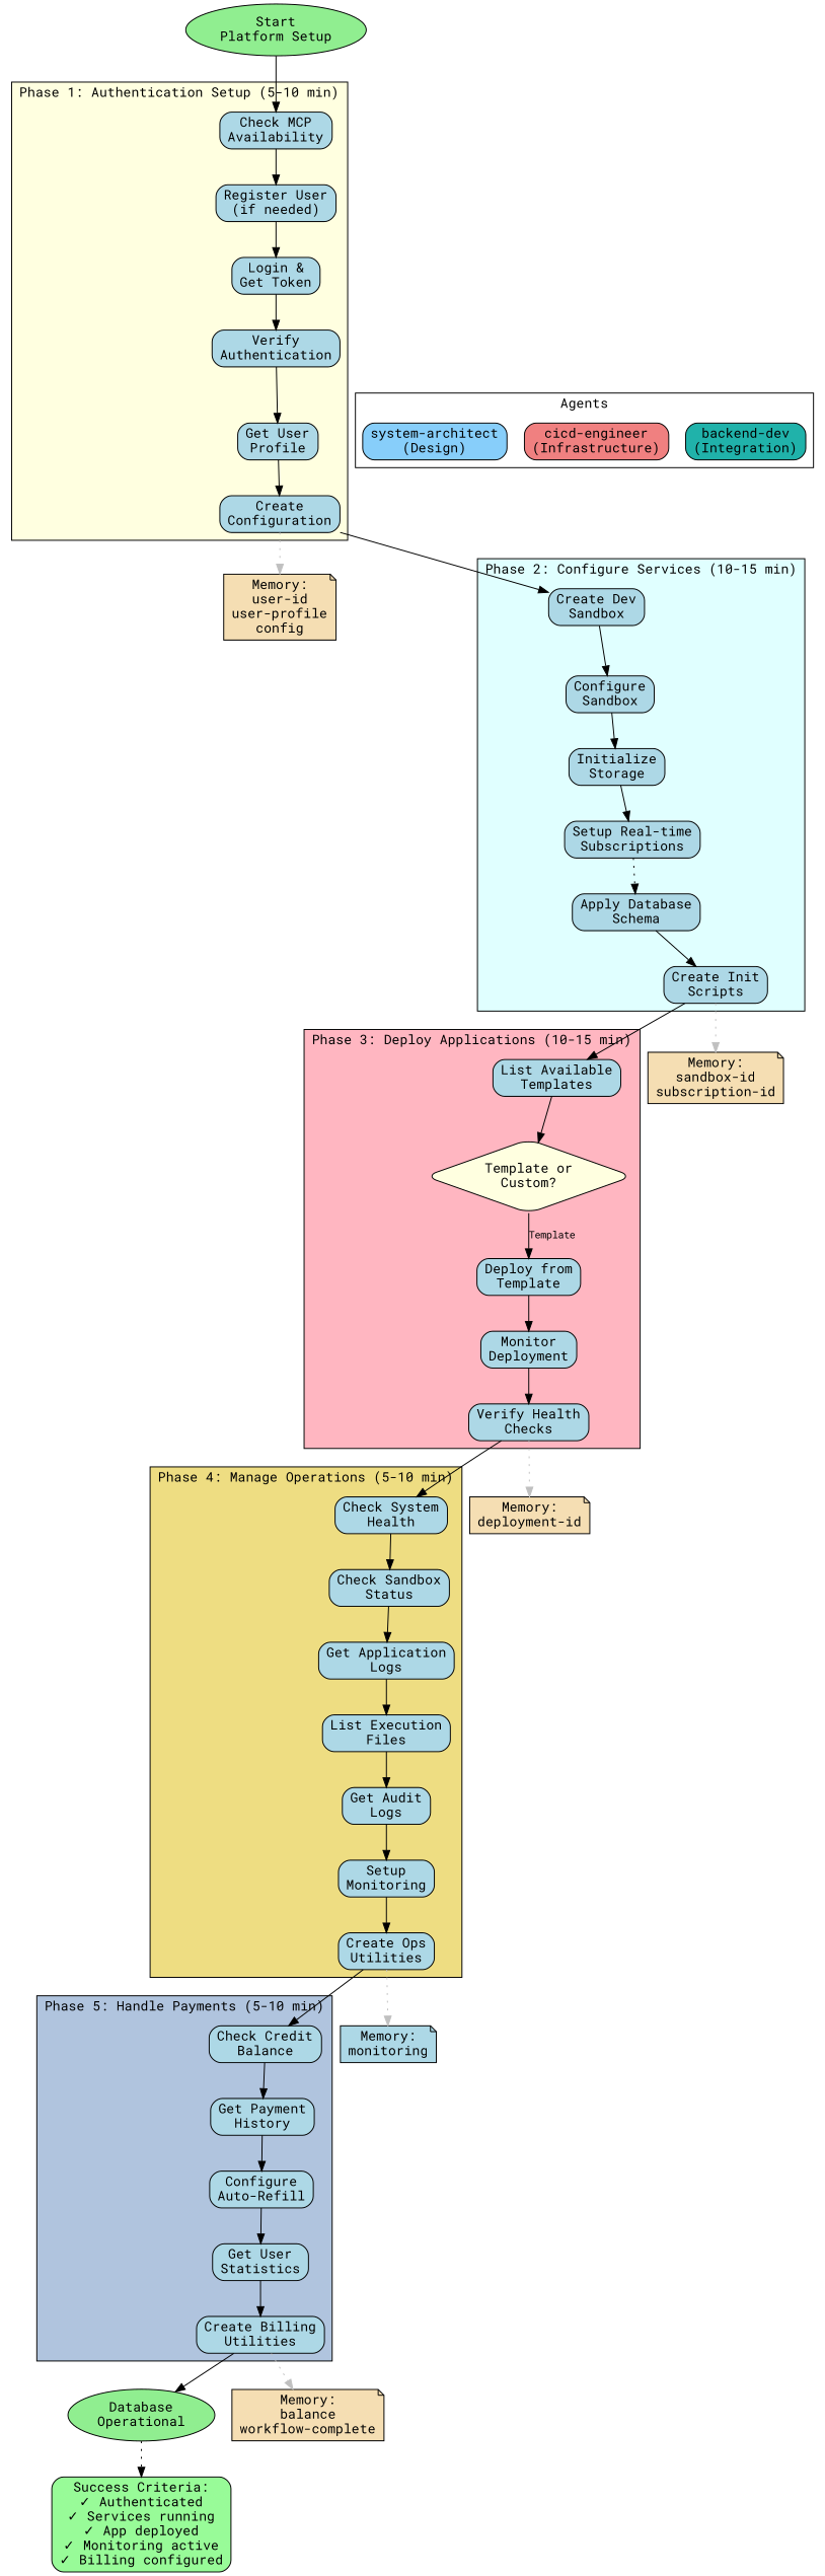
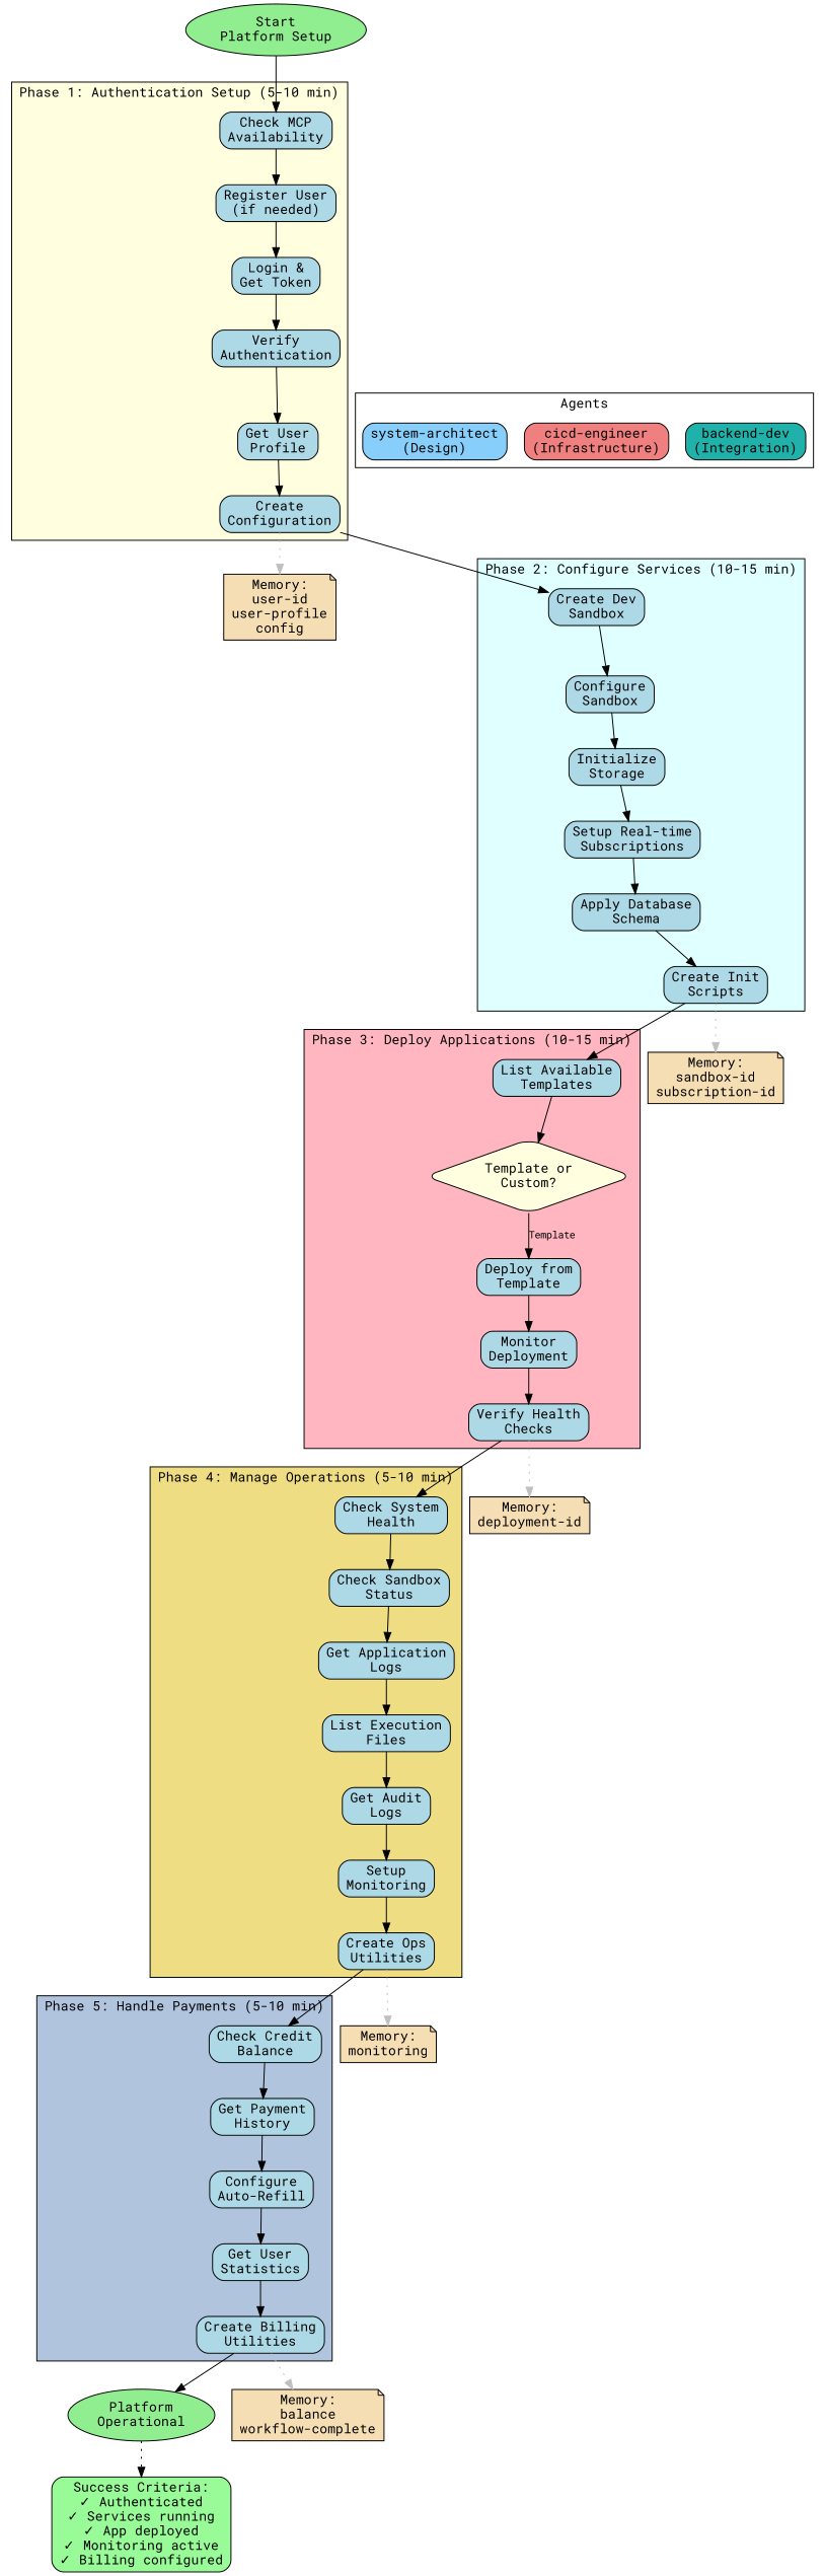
  digraph {
    fontname="Roboto Mono"
    rankdir=TB
    node [fillcolor=lightblue fontname="Roboto Mono" shape=box style="rounded,filled"]
    edge [fontname="Roboto Mono" fontsize=10]
    n1 [label="Check MCP\nAvailability"]
    n2 [label="Register User\n(if needed)"]
    n3 [label="Login &\nGet Token"]
    n4 [label="Verify\nAuthentication"]
    n5 [label="Get User\nProfile"]
    n6 [label="Create\nConfiguration"]
    n7 [label="Create Dev\nSandbox"]
    n8 [label="Configure\nSandbox"]
    n9 [label="Initialize\nStorage"]
    n10 [label="Setup Real-time\nSubscriptions"]
    n11 [label="Apply Database\nSchema"]
    n12 [label="Create Init\nScripts"]
    n13 [label="List Available\nTemplates"]
    n14 [fillcolor=lightyellow label="Template or\nCustom?" shape=diamond]
    n15 [label="Deploy from\nTemplate"]
    n16 [label="Monitor\nDeployment"]
    n17 [label="Verify Health\nChecks"]
    n18 [label="Check System\nHealth"]
    n19 [label="Check Sandbox\nStatus"]
    n20 [label="Get Application\nLogs"]
    n21 [label="List Execution\nFiles"]
    n22 [label="Get Audit\nLogs"]
    n23 [label="Setup\nMonitoring"]
    n24 [label="Create Ops\nUtilities"]
    n25 [label="Check Credit\nBalance"]
    n26 [label="Get Payment\nHistory"]
    n27 [label="Configure\nAuto-Refill"]
    n28 [label="Get User\nStatistics"]
    n29 [label="Create Billing\nUtilities"]
    n30 [fillcolor=lightcoral label="cicd-engineer\n(Infrastructure)"]
    n31 [fillcolor=lightseagreen label="backend-dev\n(Integration)"]
    n32 [fillcolor=lightskyblue label="system-architect\n(Design)"]
    n33 [fillcolor=wheat label="Memory:\nuser-id\nuser-profile\nconfig" shape=note]
    n34 [fillcolor=wheat label="Memory:\nsandbox-id\nsubscription-id" shape=note]
    n35 [fillcolor=wheat label="Memory:\ndeployment-id" shape=note]
-   n36 [label="Memory:\nmonitoring" shape=note]
-   n37 [fillcolor=lightgreen label="Database\nOperational" shape=ellipse]
+   n36 [fillcolor=wheat label="Memory:\nmonitoring" shape=note]
+   n37 [fillcolor=lightgreen label="Platform\nOperational" shape=ellipse]
    n38 [fillcolor=wheat label="Memory:\nbalance\nworkflow-complete" shape=note]
    n39 [fillcolor=lightgreen label="Start\nPlatform Setup" shape=ellipse]
    n40 [fillcolor=palegreen label="Success Criteria:\n✓ Authenticated\n✓ Services running\n✓ App deployed\n✓ Monitoring active\n✓ Billing configured"]
    subgraph cluster_1 {
      fillcolor=lightyellow
      label="Phase 1: Authentication Setup (5-10 min)"
      style=filled
      n1
      n2
      n3
      n4
      n5
      n6
    }
    subgraph cluster_2 {
      fillcolor=lightcyan
      label="Phase 2: Configure Services (10-15 min)"
      style=filled
      n7
      n8
      n9
      n10
      n11
      n12
    }
    subgraph cluster_3 {
      fillcolor=lightpink
      label="Phase 3: Deploy Applications (10-15 min)"
      style=filled
      n13
      n14
      n15
      n16
      n17
    }
    subgraph cluster_4 {
      fillcolor=lightgoldenrod
      label="Phase 4: Manage Operations (5-10 min)"
      style=filled
      n18
      n19
      n20
      n21
      n22
      n23
      n24
    }
    subgraph cluster_5 {
      fillcolor=lightsteelblue
      label="Phase 5: Handle Payments (5-10 min)"
      style=filled
      n25
      n26
      n27
      n28
      n29
    }
    subgraph cluster_6 {
      fillcolor=white
      label=Agents
      style=filled
      n30
      n31
      n32
    }
    n1 -> n2
    n2 -> n3
    n3 -> n4
    n4 -> n5
    n5 -> n6
    n6 -> n7
    n6 -> n33 [color=gray style=dotted]
    n7 -> n8
    n8 -> n9
    n9 -> n10
-   n10 -> n11 [style=dotted]
+   n10 -> n11
    n11 -> n12
    n12 -> n13
    n12 -> n34 [color=gray style=dotted]
    n13 -> n14
    n14 -> n15 [label=Template]
    n15 -> n16
    n16 -> n17
    n17 -> n18
    n17 -> n35 [color=gray style=dotted]
    n18 -> n19
    n19 -> n20
    n20 -> n21
    n21 -> n22
    n22 -> n23
    n23 -> n24
    n24 -> n25
    n24 -> n36 [color=gray style=dotted]
    n25 -> n26
    n26 -> n27
    n27 -> n28
    n28 -> n29
    n29 -> n37
    n29 -> n38 [color=gray style=dotted]
    n30 -> n7 [style=invis]
    n31 -> n12 [style=invis]
    n32 -> n6 [style=invis]
    n37 -> n40 [style=dotted]
    n39 -> n1
  }
